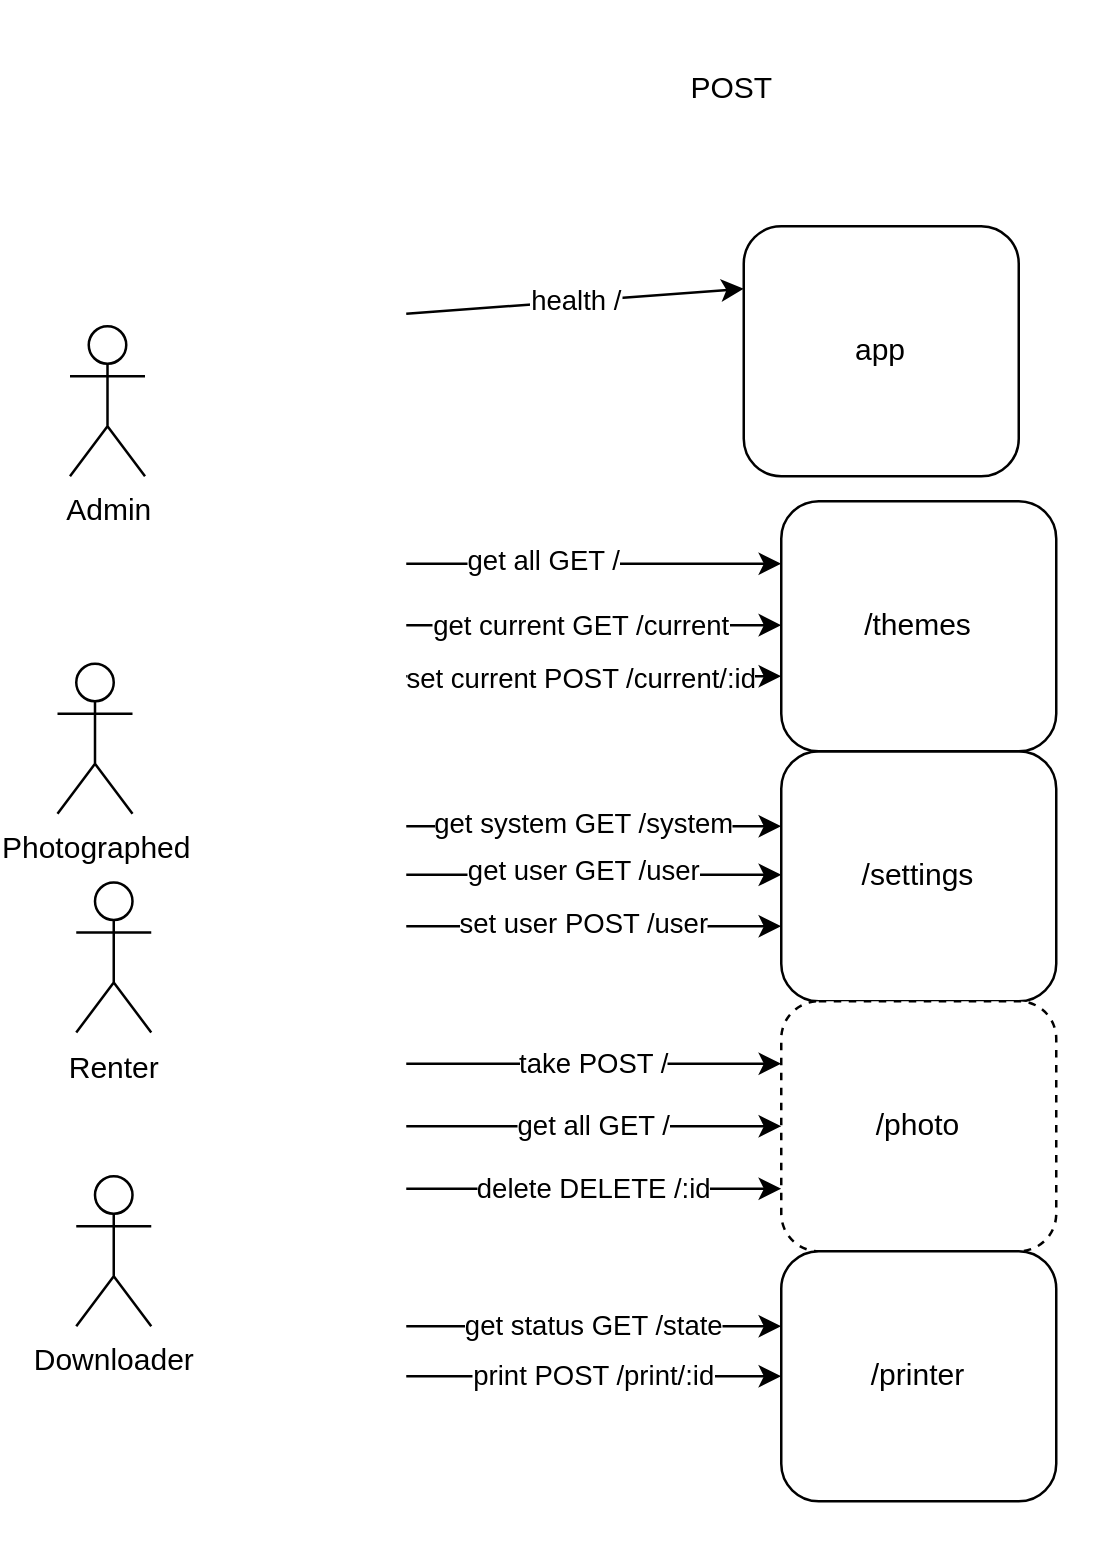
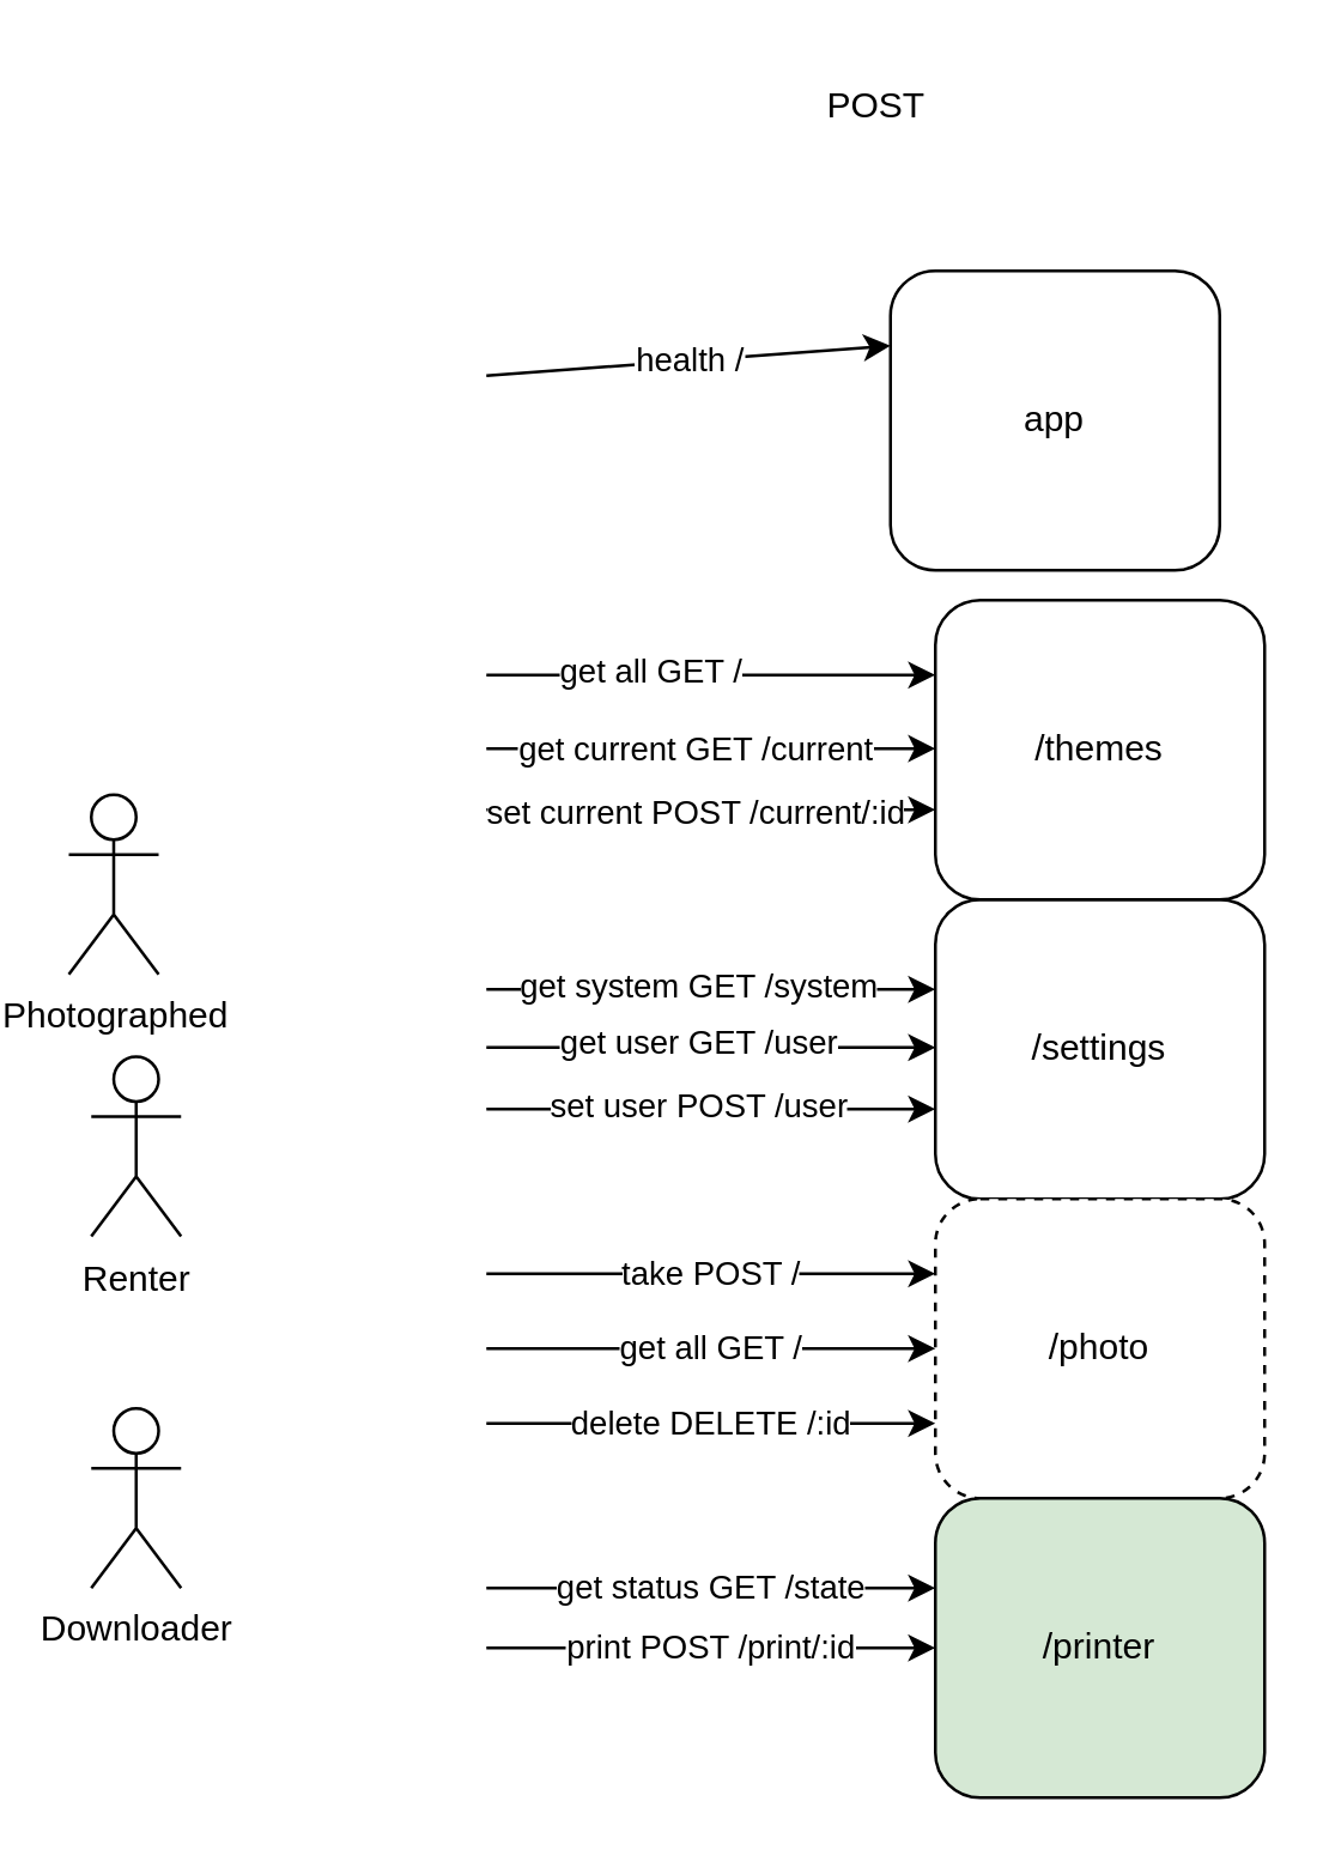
  <mxCell id="0" />
  <mxCell id="1" parent="0" />
- <mxCell id="2" value="Admin" style="shape=umlActor;verticalLabelPosition=bottom;verticalAlign=top;html=1;outlineConnect=0;" parent="1" vertex="1"><mxGeometry x="25.5" y="130" width="30" height="60" as="geometry" /></mxCell>
  <mxCell id="3" value="Photographed" style="shape=umlActor;verticalLabelPosition=bottom;verticalAlign=top;html=1;outlineConnect=0;" parent="1" vertex="1"><mxGeometry x="20.5" y="265" width="30" height="60" as="geometry" /></mxCell>
  <mxCell id="4" value="Renter" style="shape=umlActor;verticalLabelPosition=bottom;verticalAlign=top;html=1;outlineConnect=0;" parent="1" vertex="1"><mxGeometry x="28" y="352.5" width="30" height="60" as="geometry" /></mxCell>
  <mxCell id="5" value="Downloader" style="shape=umlActor;verticalLabelPosition=bottom;verticalAlign=top;html=1;outlineConnect=0;" parent="1" vertex="1"><mxGeometry x="28" y="470" width="30" height="60" as="geometry" /></mxCell>
  <mxCell id="6" value="/settings" style="rounded=1;whiteSpace=wrap;html=1;" vertex="1" parent="1"><mxGeometry x="310" y="300" width="110" height="100" as="geometry" /></mxCell>
  <mxCell id="7" value="/photo" style="rounded=1;whiteSpace=wrap;html=1;dashed=1;" vertex="1" parent="1"><mxGeometry x="310" width="110" height="100" as="geometry" y="400" /></mxCell>
- <mxCell id="8" value="/printer" style="rounded=1;whiteSpace=wrap;html=1;" vertex="1" parent="1"><mxGeometry x="310" y="500" width="110" height="100" as="geometry" /></mxCell>
+ <mxCell id="8" value="/printer" style="rounded=1;whiteSpace=wrap;html=1;fillColor=#d5e8d4;" vertex="1" parent="1"><mxGeometry x="310" y="500" width="110" height="100" as="geometry" /></mxCell>
  <mxCell id="9" value="/themes" style="rounded=1;whiteSpace=wrap;html=1;" vertex="1" parent="1"><mxGeometry x="310" y="200" width="110" height="100" as="geometry" /></mxCell>
  <mxCell id="10" value="app" style="rounded=1;whiteSpace=wrap;html=1;" vertex="1" parent="1"><mxGeometry x="295" y="90" width="110" height="100" as="geometry" /></mxCell>
  <mxCell id="11" value="health /" style="endArrow=classic;html=1;entryX=0;entryY=0.25;entryDx=0;entryDy=0;" edge="1" parent="1" target="10"><mxGeometry width="50" height="50" relative="1" as="geometry"><mxPoint x="160" y="125" as="sourcePoint" /><mxPoint x="210" y="80" as="targetPoint" /></mxGeometry></mxCell>
  <mxCell id="12" value="" style="endArrow=classic;html=1;entryX=0;entryY=0.25;entryDx=0;entryDy=0;" edge="1" parent="1" target="9"><mxGeometry width="50" height="50" relative="1" as="geometry"><mxPoint x="160" y="225" as="sourcePoint" /><mxPoint x="210" y="190" as="targetPoint" /></mxGeometry></mxCell>
  <mxCell id="13" value="get all GET /" style="edgeLabel;html=1;align=center;verticalAlign=middle;resizable=0;points=[];" vertex="1" connectable="0" parent="12"><mxGeometry x="-0.276" y="2" relative="1" as="geometry"><mxPoint as="offset" /></mxGeometry></mxCell>
  <mxCell id="14" value="take POST /" style="endArrow=classic;html=1;entryX=0;entryY=0.25;entryDx=0;entryDy=0;" edge="1" parent="1" target="7"><mxGeometry x="0.006" width="50" height="50" relative="1" as="geometry"><mxPoint x="160" y="425" as="sourcePoint" /><mxPoint x="284" y="430" as="targetPoint" /><mxPoint as="offset" /></mxGeometry></mxCell>
  <mxCell id="15" value="get all GET /" style="endArrow=classic;html=1;entryX=0;entryY=0.5;entryDx=0;entryDy=0;" edge="1" parent="1" target="7"><mxGeometry x="0.006" width="50" height="50" relative="1" as="geometry"><mxPoint x="160" y="450" as="sourcePoint" /><mxPoint x="284" y="450" as="targetPoint" /><mxPoint as="offset" /></mxGeometry></mxCell>
  <mxCell id="16" value="delete DELETE /:id" style="endArrow=classic;html=1;entryX=0;entryY=0.75;entryDx=0;entryDy=0;" edge="1" parent="1" target="7"><mxGeometry width="50" height="50" relative="1" as="geometry"><mxPoint x="160" y="475" as="sourcePoint" /><mxPoint x="284" y="470" as="targetPoint" /></mxGeometry></mxCell>
  <mxCell id="17" value="get status GET /state" style="endArrow=classic;html=1;entryX=0;entryY=0.25;entryDx=0;entryDy=0;" edge="1" parent="1"><mxGeometry width="50" height="50" relative="1" as="geometry"><mxPoint x="160" y="530" as="sourcePoint" /><mxPoint x="310" y="530" as="targetPoint" /></mxGeometry></mxCell>
  <mxCell id="18" value="print POST /print/:id" style="endArrow=classic;html=1;entryX=0;entryY=0.5;entryDx=0;entryDy=0;" edge="1" parent="1" target="8"><mxGeometry width="50" height="50" relative="1" as="geometry"><mxPoint x="160" y="550" as="sourcePoint" /><mxPoint x="300" y="549.55" as="targetPoint" /></mxGeometry></mxCell>
  <mxCell id="19" value="" style="endArrow=classic;html=1;entryX=0;entryY=0.25;entryDx=0;entryDy=0;" edge="1" parent="1"><mxGeometry width="50" height="50" relative="1" as="geometry"><mxPoint x="160" y="249.55" as="sourcePoint" /><mxPoint x="310" y="249.55" as="targetPoint" /></mxGeometry></mxCell>
  <mxCell id="20" value="get current GET /current" style="edgeLabel;html=1;align=center;verticalAlign=middle;resizable=0;points=[];" vertex="1" connectable="0" parent="19"><mxGeometry x="-0.276" y="2" relative="1" as="geometry"><mxPoint x="15" y="2" as="offset" /></mxGeometry></mxCell>
  <mxCell id="21" value="" style="endArrow=classic;html=1;entryX=0;entryY=0.25;entryDx=0;entryDy=0;" edge="1" parent="1"><mxGeometry width="50" height="50" relative="1" as="geometry"><mxPoint x="160" y="270" as="sourcePoint" /><mxPoint x="310" y="270" as="targetPoint" /></mxGeometry></mxCell>
  <mxCell id="22" value="set current POST /current/:id" style="edgeLabel;html=1;align=center;verticalAlign=middle;resizable=0;points=[];" vertex="1" connectable="0" parent="21"><mxGeometry x="-0.276" y="2" relative="1" as="geometry"><mxPoint x="15" y="2" as="offset" /></mxGeometry></mxCell>
  <mxCell id="23" value="" style="endArrow=classic;html=1;entryX=0;entryY=0.25;entryDx=0;entryDy=0;" edge="1" parent="1"><mxGeometry width="50" height="50" relative="1" as="geometry"><mxPoint x="160" y="330" as="sourcePoint" /><mxPoint x="310" y="330" as="targetPoint" /></mxGeometry></mxCell>
  <mxCell id="24" value="get system GET /system" style="edgeLabel;html=1;align=center;verticalAlign=middle;resizable=0;points=[];" vertex="1" connectable="0" parent="23"><mxGeometry x="-0.276" y="2" relative="1" as="geometry"><mxPoint x="16" as="offset" /></mxGeometry></mxCell>
  <mxCell id="25" value="" style="endArrow=classic;html=1;entryX=0;entryY=0.25;entryDx=0;entryDy=0;" edge="1" parent="1"><mxGeometry width="50" height="50" relative="1" as="geometry"><mxPoint x="160" y="349.41" as="sourcePoint" /><mxPoint x="310" y="349.41" as="targetPoint" /></mxGeometry></mxCell>
  <mxCell id="26" value="get user GET /user" style="edgeLabel;html=1;align=center;verticalAlign=middle;resizable=0;points=[];" vertex="1" connectable="0" parent="25"><mxGeometry x="-0.276" y="2" relative="1" as="geometry"><mxPoint x="16" as="offset" /></mxGeometry></mxCell>
  <mxCell id="27" value="" style="endArrow=classic;html=1;entryX=0;entryY=0.25;entryDx=0;entryDy=0;" edge="1" parent="1"><mxGeometry width="50" height="50" relative="1" as="geometry"><mxPoint x="160" y="370" as="sourcePoint" /><mxPoint x="310" y="370" as="targetPoint" /></mxGeometry></mxCell>
  <mxCell id="28" value="set user POST /user" style="edgeLabel;html=1;align=center;verticalAlign=middle;resizable=0;points=[];" vertex="1" connectable="0" parent="27"><mxGeometry x="-0.276" y="2" relative="1" as="geometry"><mxPoint x="16" as="offset" /></mxGeometry></mxCell>
  <mxCell id="29" value="POST" style="text;html=1;align=center;verticalAlign=middle;resizable=0;points=[];autosize=1;strokeColor=none;fillColor=none;" vertex="1" parent="1"><mxGeometry x="260" y="20" width="60" height="30" as="geometry" /></mxCell>
